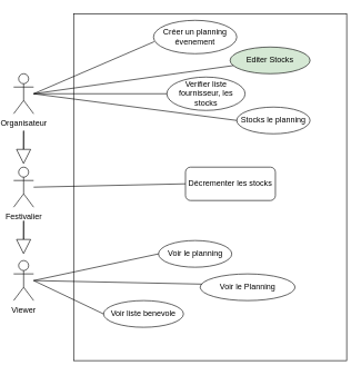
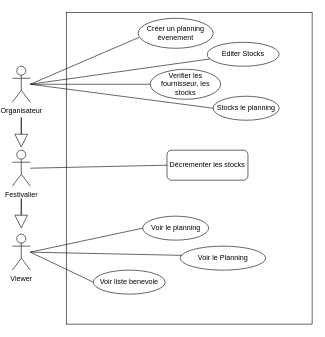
  <mxCell id="0" />
  <mxCell id="1" parent="0" />
  <mxCell id="2" value="Organisateur" style="shape=umlActor;verticalLabelPosition=bottom;verticalAlign=top;html=1;outlineConnect=0;" vertex="1" parent="1"><mxGeometry x="20" y="110" width="30" height="60" as="geometry" /></mxCell>
  <mxCell id="3" value="Viewer" style="shape=umlActor;verticalLabelPosition=bottom;verticalAlign=top;html=1;outlineConnect=0;" vertex="1" parent="1"><mxGeometry x="20" y="390" width="30" height="60" as="geometry" /></mxCell>
  <mxCell id="4" value="" style="whiteSpace=wrap;html=1;direction=west;" vertex="1" parent="1"><mxGeometry x="110" y="20" width="410" height="520" as="geometry" /></mxCell>
  <mxCell id="5" value="Créer un planning évenement" style="ellipse;whiteSpace=wrap;html=1;" vertex="1" parent="1"><mxGeometry x="230" y="30" width="125" height="50" as="geometry" /></mxCell>
  <mxCell id="6" value="Décrementer les stocks" style="whiteSpace=wrap;html=1;rounded=1;" vertex="1" parent="1"><mxGeometry x="278" y="250" width="135" height="50" as="geometry" /></mxCell>
  <mxCell id="7" value="Festivalier" style="shape=umlActor;verticalLabelPosition=bottom;verticalAlign=top;html=1;outlineConnect=0;" vertex="1" parent="1"><mxGeometry x="20" y="250" width="30" height="60" as="geometry" /></mxCell>
- <mxCell id="8" value="Verifier liste fournisseur, les stocks" style="ellipse;whiteSpace=wrap;html=1;" vertex="1" parent="1"><mxGeometry x="250" y="115" width="117.5" height="50" as="geometry" /></mxCell>
+ <mxCell id="8" value="Verifier les fournisseur, les stocks" style="ellipse;whiteSpace=wrap;html=1;" vertex="1" parent="1"><mxGeometry x="250" y="115" width="117.5" height="50" as="geometry" /></mxCell>
  <mxCell id="9" value="Voir le Planning" style="ellipse;whiteSpace=wrap;html=1;" vertex="1" parent="1"><mxGeometry x="300" y="410" width="142.5" height="40" as="geometry" /></mxCell>
  <mxCell id="10" value="Voir liste benevole" style="ellipse;whiteSpace=wrap;html=1;" vertex="1" parent="1"><mxGeometry x="155" y="450" width="120" height="40" as="geometry" /></mxCell>
- <mxCell id="11" value="Editer Stocks" style="ellipse;whiteSpace=wrap;html=1;fillColor=#d5e8d4;" vertex="1" parent="1"><mxGeometry x="345" y="70" width="120" height="40" as="geometry" /></mxCell>
+ <mxCell id="11" value="Editer Stocks" style="ellipse;whiteSpace=wrap;html=1;" vertex="1" parent="1"><mxGeometry x="345" y="70" width="120" height="40" as="geometry" /></mxCell>
  <mxCell id="12" value="Stocks le planning" style="ellipse;whiteSpace=wrap;html=1;" vertex="1" parent="1"><mxGeometry x="355" y="160" width="110" height="40" as="geometry" /></mxCell>
  <mxCell id="13" value="" style="endArrow=none;html=1;rounded=0;entryX=0.008;entryY=0.64;entryDx=0;entryDy=0;entryPerimeter=0;" edge="1" parent="1" target="5"><mxGeometry width="50" height="50" relative="1" as="geometry"><mxPoint x="50" y="140" as="sourcePoint" /><mxPoint x="90" y="90" as="targetPoint" /></mxGeometry></mxCell>
  <mxCell id="14" value="" style="endArrow=none;html=1;rounded=0;" edge="1" parent="1" target="11"><mxGeometry width="50" height="50" relative="1" as="geometry"><mxPoint x="50" y="140" as="sourcePoint" /><mxPoint x="100" y="90" as="targetPoint" /></mxGeometry></mxCell>
  <mxCell id="15" value="" style="endArrow=none;html=1;rounded=0;" edge="1" parent="1" target="8"><mxGeometry width="50" height="50" relative="1" as="geometry"><mxPoint x="50" y="140" as="sourcePoint" /><mxPoint x="100" y="90" as="targetPoint" /></mxGeometry></mxCell>
  <mxCell id="16" value="" style="endArrow=none;html=1;rounded=0;entryX=0;entryY=0.5;entryDx=0;entryDy=0;" edge="1" parent="1" target="6"><mxGeometry width="50" height="50" relative="1" as="geometry"><mxPoint x="50" y="280" as="sourcePoint" /><mxPoint x="100" y="230" as="targetPoint" /></mxGeometry></mxCell>
  <mxCell id="17" value="" style="shape=flexArrow;endArrow=classic;html=1;rounded=0;width=0.194;endSize=6.713;" edge="1" parent="1"><mxGeometry width="50" height="50" relative="1" as="geometry"><mxPoint x="35" y="195" as="sourcePoint" /><mxPoint x="34.9" y="245" as="targetPoint" /></mxGeometry></mxCell>
  <mxCell id="18" value="" style="shape=flexArrow;endArrow=classic;html=1;rounded=0;width=0.194;endSize=6.713;" edge="1" parent="1"><mxGeometry width="50" height="50" relative="1" as="geometry"><mxPoint x="35" y="330" as="sourcePoint" /><mxPoint x="34.9" y="380" as="targetPoint" /></mxGeometry></mxCell>
  <mxCell id="19" value="" style="endArrow=none;html=1;rounded=0;exitX=0;exitY=0.5;exitDx=0;exitDy=0;" edge="1" parent="1" source="12"><mxGeometry width="50" height="50" relative="1" as="geometry"><mxPoint x="160" y="350" as="sourcePoint" /><mxPoint x="50" y="140" as="targetPoint" /></mxGeometry></mxCell>
  <mxCell id="20" value="Voir le planning" style="ellipse;whiteSpace=wrap;html=1;" vertex="1" parent="1"><mxGeometry x="237.5" y="360" width="110" height="40" as="geometry" /></mxCell>
  <mxCell id="21" value="" style="endArrow=none;html=1;rounded=0;entryX=0;entryY=0.5;entryDx=0;entryDy=0;" edge="1" parent="1" target="20"><mxGeometry width="50" height="50" relative="1" as="geometry"><mxPoint x="50" y="420" as="sourcePoint" /><mxPoint x="100" y="370" as="targetPoint" /></mxGeometry></mxCell>
  <mxCell id="22" value="" style="endArrow=none;html=1;rounded=0;entryX=0.018;entryY=0.383;entryDx=0;entryDy=0;entryPerimeter=0;" edge="1" parent="1" target="9"><mxGeometry width="50" height="50" relative="1" as="geometry"><mxPoint x="50" y="420" as="sourcePoint" /><mxPoint x="100" y="370" as="targetPoint" /></mxGeometry></mxCell>
  <mxCell id="23" value="" style="endArrow=none;html=1;rounded=0;entryX=0;entryY=0.5;entryDx=0;entryDy=0;" edge="1" parent="1" target="10"><mxGeometry width="50" height="50" relative="1" as="geometry"><mxPoint x="50" y="420" as="sourcePoint" /><mxPoint x="100" y="370" as="targetPoint" /></mxGeometry></mxCell>
